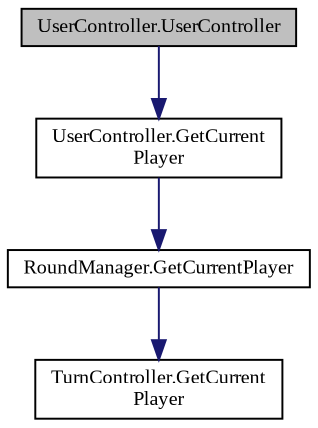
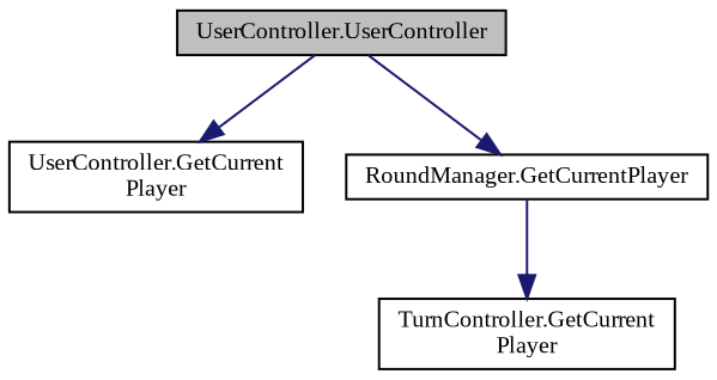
  digraph {
    fontname="Liberation Serif"
    rankdir=TB
    node [color=black fillcolor=white fontname="Liberation Serif" fontsize=10 shape=record style=filled]
    edge [color=midnightblue fontname="Liberation Serif" fontsize=10 labelfontname=Helvetica labelfontsize=10 style=solid]
    n1 [fillcolor=grey75 fontcolor=black height=0.2 label="UserController.UserController" width=0.4]
    n2 [height=0.2 label="UserController.GetCurrent\lPlayer" width=0.4]
    n3 [height=0.2 label="RoundManager.GetCurrentPlayer" width=0.4]
    n4 [height=0.2 label="TurnController.GetCurrent\lPlayer" width=0.4]
    n1 -> n2
-   n2 -> n3
+   n1 -> n3
    n3 -> n4
  }
